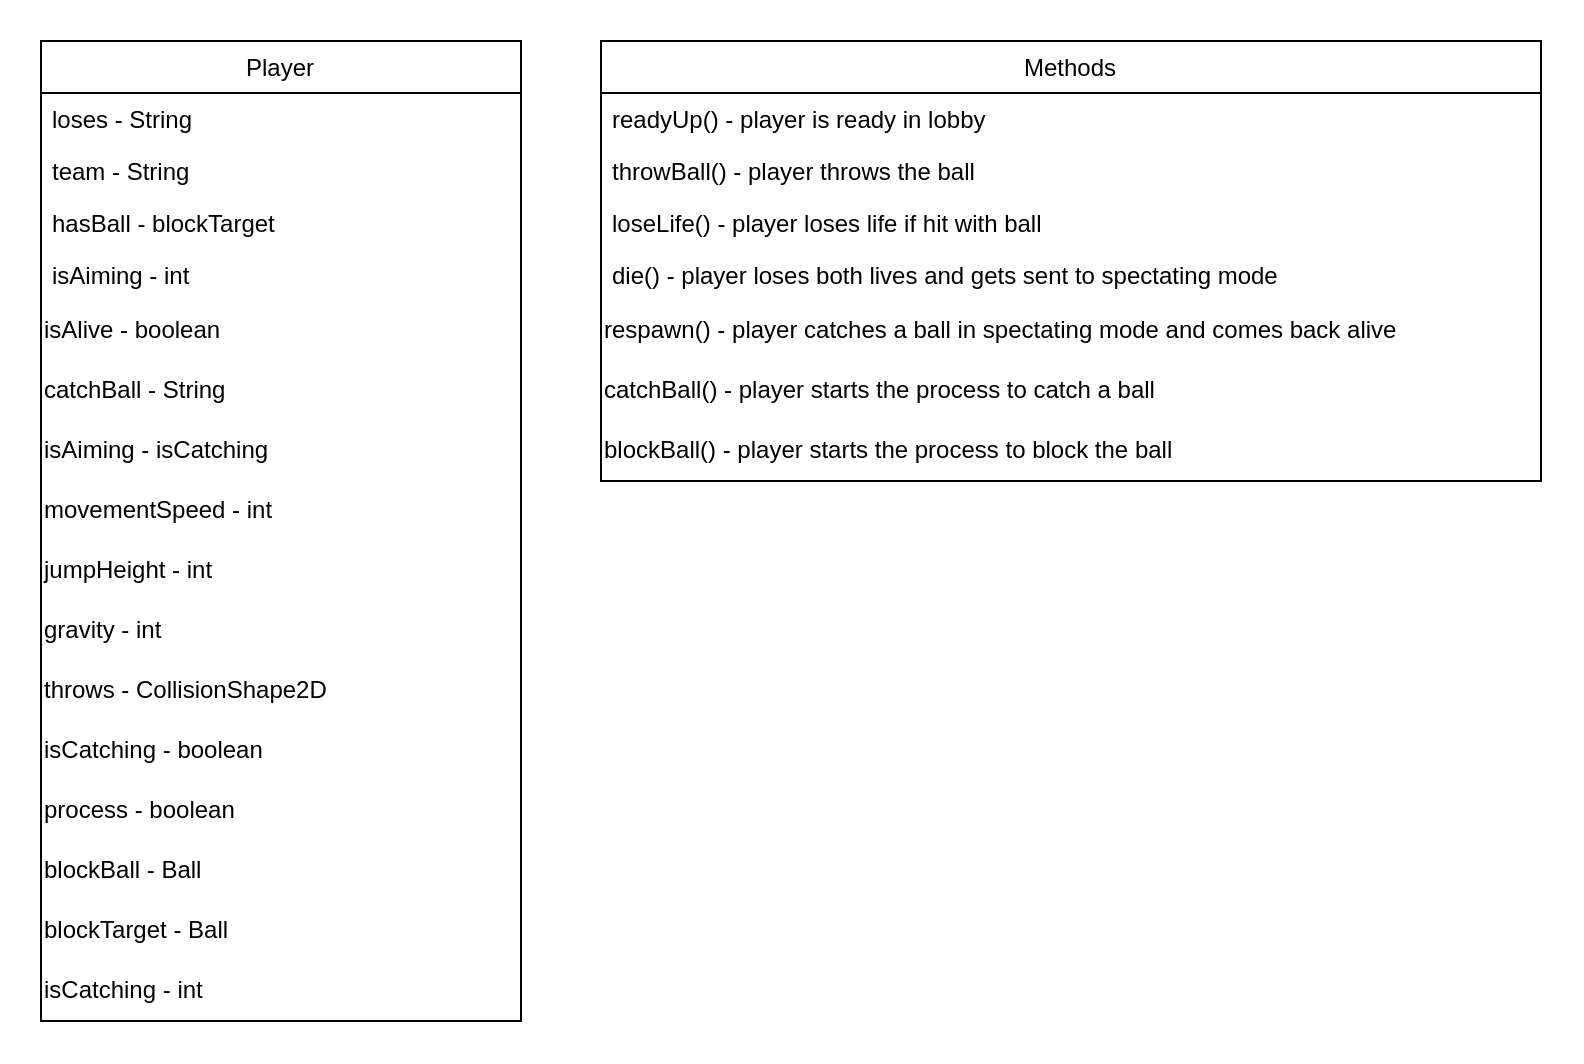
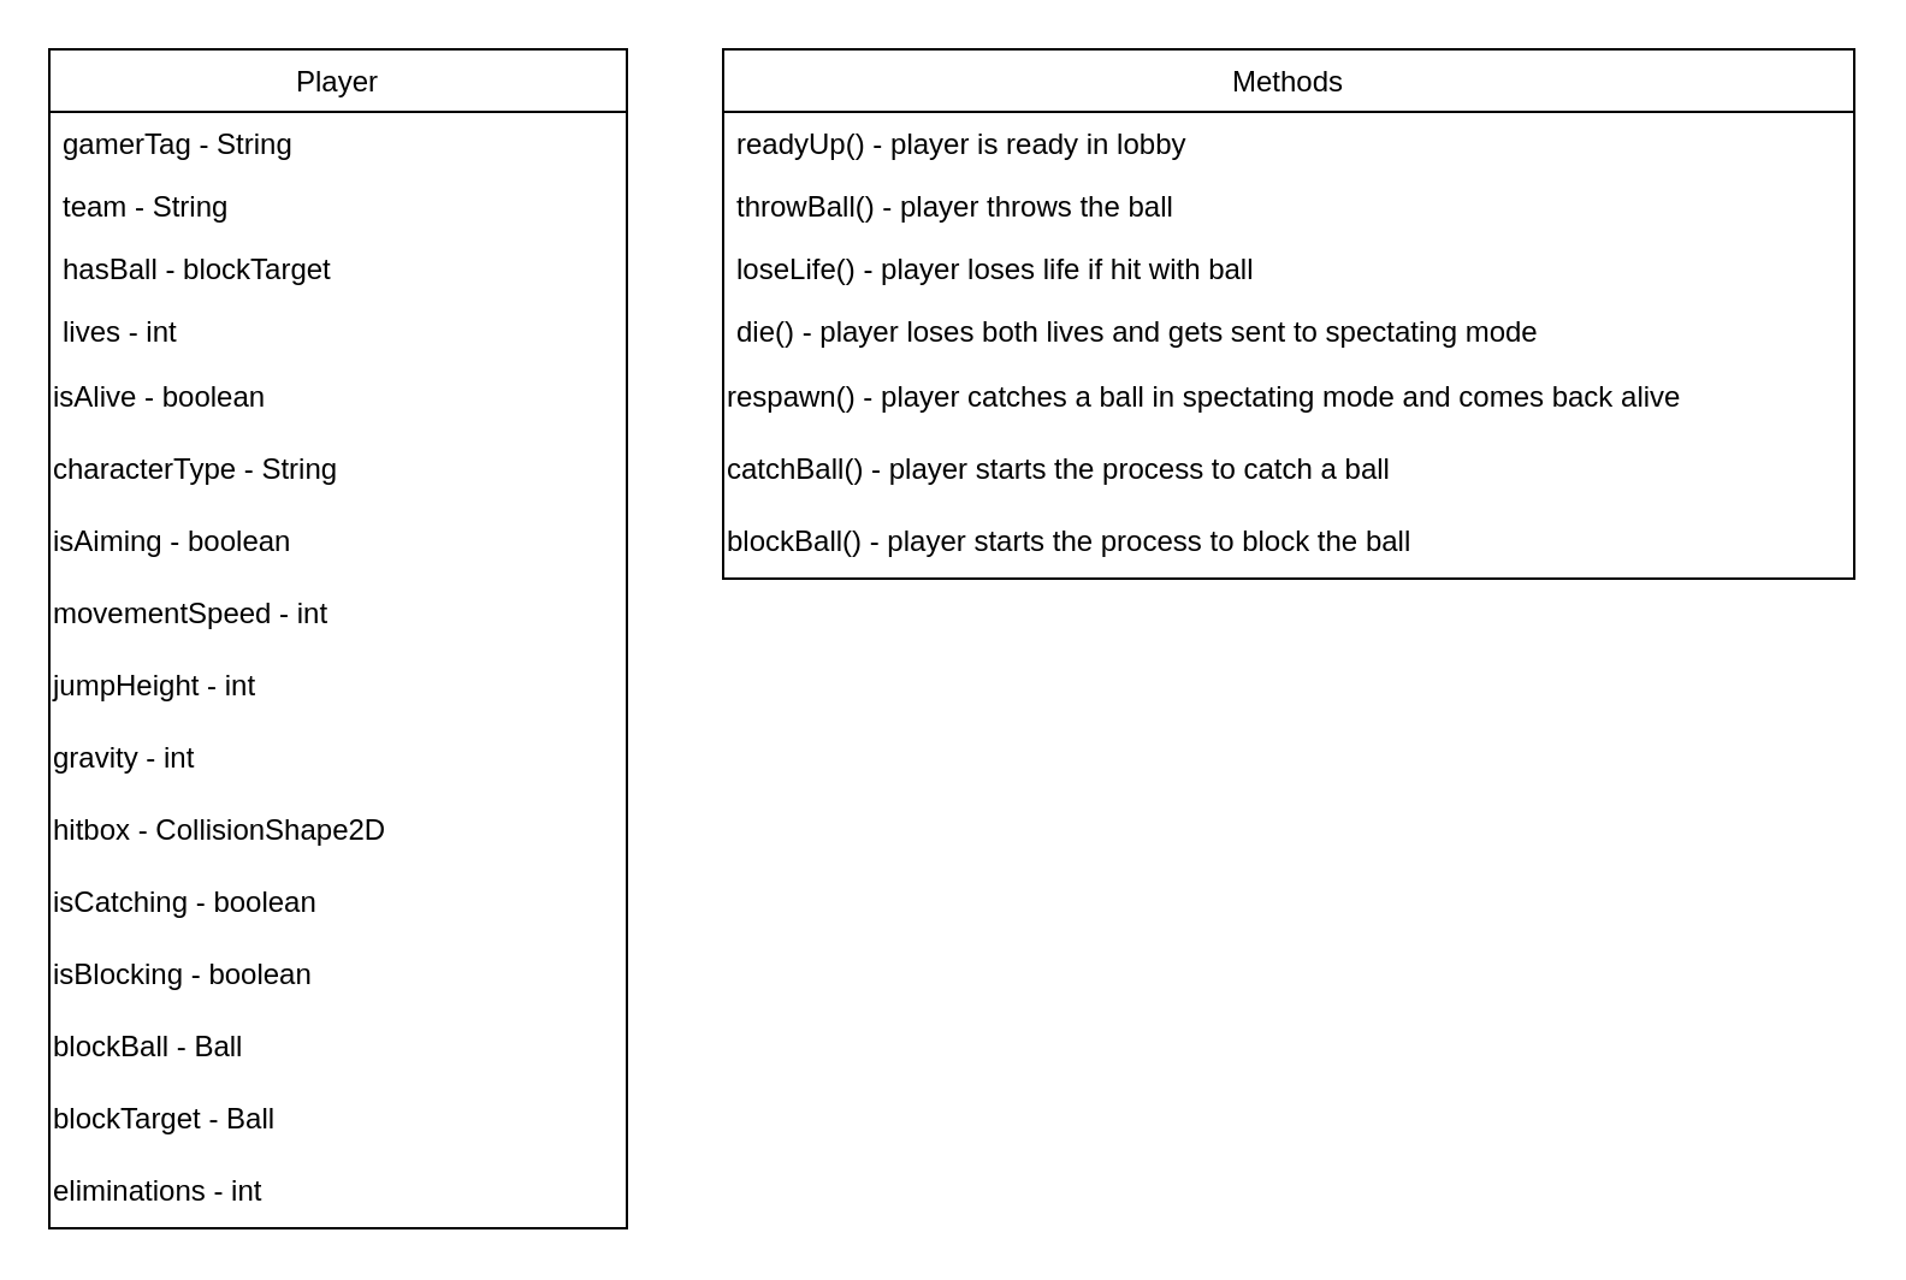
  <mxCell id="0" />
  <mxCell id="1" parent="0" />
  <mxCell id="2" value="Player" style="swimlane;fontStyle=0;align=center;verticalAlign=top;childLayout=stackLayout;horizontal=1;startSize=26;horizontalStack=0;resizeParent=1;resizeLast=0;collapsible=1;marginBottom=0;rounded=0;shadow=0;strokeWidth=1;" parent="1" vertex="1"><mxGeometry x="20" y="20" width="240" height="490" as="geometry"><mxRectangle x="230" y="140" width="160" height="26" as="alternateBounds" /></mxGeometry></mxCell>
- <mxCell id="3" value="loses - String" style="text;align=left;verticalAlign=top;spacingLeft=4;spacingRight=4;overflow=hidden;rotatable=0;points=[[0,0.5],[1,0.5]];portConstraint=eastwest;" parent="2" vertex="1"><mxGeometry y="26" width="240" height="26" as="geometry" /></mxCell>
+ <mxCell id="3" value="gamerTag - String" style="text;align=left;verticalAlign=top;spacingLeft=4;spacingRight=4;overflow=hidden;rotatable=0;points=[[0,0.5],[1,0.5]];portConstraint=eastwest;" parent="2" vertex="1"><mxGeometry y="26" width="240" height="26" as="geometry" /></mxCell>
  <mxCell id="4" value="team - String" style="text;align=left;verticalAlign=top;spacingLeft=4;spacingRight=4;overflow=hidden;rotatable=0;points=[[0,0.5],[1,0.5]];portConstraint=eastwest;rounded=0;shadow=0;html=0;" parent="2" vertex="1"><mxGeometry y="52" width="240" height="26" as="geometry" /></mxCell>
  <mxCell id="5" value="hasBall - blockTarget" style="text;align=left;verticalAlign=top;spacingLeft=4;spacingRight=4;overflow=hidden;rotatable=0;points=[[0,0.5],[1,0.5]];portConstraint=eastwest;rounded=0;shadow=0;html=0;" parent="2" vertex="1"><mxGeometry y="78" width="240" height="26" as="geometry" /></mxCell>
- <mxCell id="6" value="isAiming - int" style="text;align=left;verticalAlign=top;spacingLeft=4;spacingRight=4;overflow=hidden;rotatable=0;points=[[0,0.5],[1,0.5]];portConstraint=eastwest;" parent="2" vertex="1"><mxGeometry y="104" width="240" height="26" as="geometry" /></mxCell>
+ <mxCell id="6" value="lives - int" style="text;align=left;verticalAlign=top;spacingLeft=4;spacingRight=4;overflow=hidden;rotatable=0;points=[[0,0.5],[1,0.5]];portConstraint=eastwest;" parent="2" vertex="1"><mxGeometry y="104" width="240" height="26" as="geometry" /></mxCell>
  <mxCell id="7" value="isAlive - boolean" style="text;html=1;align=left;verticalAlign=middle;whiteSpace=wrap;rounded=0;" vertex="1" parent="2"><mxGeometry y="130" width="240" height="30" as="geometry" /></mxCell>
- <mxCell id="8" value="catchBall - String" style="text;html=1;align=left;verticalAlign=middle;whiteSpace=wrap;rounded=0;" vertex="1" parent="2"><mxGeometry y="160" width="240" height="30" as="geometry" /></mxCell>
- <mxCell id="9" value="isAiming - isCatching" style="text;html=1;align=left;verticalAlign=middle;whiteSpace=wrap;rounded=0;" vertex="1" parent="2"><mxGeometry y="190" width="240" height="30" as="geometry" /></mxCell>
+ <mxCell id="8" value="characterType - String" style="text;html=1;align=left;verticalAlign=middle;whiteSpace=wrap;rounded=0;" vertex="1" parent="2"><mxGeometry y="160" width="240" height="30" as="geometry" /></mxCell>
+ <mxCell id="9" value="isAiming - boolean" style="text;html=1;align=left;verticalAlign=middle;whiteSpace=wrap;rounded=0;" vertex="1" parent="2"><mxGeometry y="190" width="240" height="30" as="geometry" /></mxCell>
  <mxCell id="10" value="movementSpeed - int" style="text;html=1;align=left;verticalAlign=middle;whiteSpace=wrap;rounded=0;" vertex="1" parent="2"><mxGeometry y="220" width="240" height="30" as="geometry" /></mxCell>
  <mxCell id="11" value="jumpHeight - int" style="text;html=1;align=left;verticalAlign=middle;whiteSpace=wrap;rounded=0;" vertex="1" parent="2"><mxGeometry y="250" width="240" height="30" as="geometry" /></mxCell>
  <mxCell id="12" value="gravity - int" style="text;html=1;align=left;verticalAlign=middle;whiteSpace=wrap;rounded=0;" vertex="1" parent="2"><mxGeometry y="280" width="240" height="30" as="geometry" /></mxCell>
- <mxCell id="13" value="throws - CollisionShape2D" style="text;html=1;align=left;verticalAlign=middle;whiteSpace=wrap;rounded=0;" vertex="1" parent="2"><mxGeometry y="310" width="240" height="30" as="geometry" /></mxCell>
+ <mxCell id="13" value="hitbox - CollisionShape2D" style="text;html=1;align=left;verticalAlign=middle;whiteSpace=wrap;rounded=0;" vertex="1" parent="2"><mxGeometry y="310" width="240" height="30" as="geometry" /></mxCell>
  <mxCell id="14" value="isCatching - boolean" style="text;html=1;align=left;verticalAlign=middle;whiteSpace=wrap;rounded=0;" vertex="1" parent="2"><mxGeometry y="340" width="240" height="30" as="geometry" /></mxCell>
- <mxCell id="15" value="process - boolean" style="text;html=1;align=left;verticalAlign=middle;whiteSpace=wrap;rounded=0;" vertex="1" parent="2"><mxGeometry y="370" width="240" height="30" as="geometry" /></mxCell>
+ <mxCell id="15" value="isBlocking - boolean" style="text;html=1;align=left;verticalAlign=middle;whiteSpace=wrap;rounded=0;" vertex="1" parent="2"><mxGeometry y="370" width="240" height="30" as="geometry" /></mxCell>
  <mxCell id="16" value="blockBall - Ball" style="text;html=1;align=left;verticalAlign=middle;whiteSpace=wrap;rounded=0;" vertex="1" parent="2"><mxGeometry y="400" width="240" height="30" as="geometry" /></mxCell>
  <mxCell id="17" value="blockTarget - Ball" style="text;html=1;align=left;verticalAlign=middle;whiteSpace=wrap;rounded=0;" vertex="1" parent="2"><mxGeometry y="430" width="240" height="30" as="geometry" /></mxCell>
- <mxCell id="18" value="isCatching - int" style="text;html=1;align=left;verticalAlign=middle;whiteSpace=wrap;rounded=0;" vertex="1" parent="2"><mxGeometry y="460" width="240" height="30" as="geometry" /></mxCell>
+ <mxCell id="18" value="eliminations - int" style="text;html=1;align=left;verticalAlign=middle;whiteSpace=wrap;rounded=0;" vertex="1" parent="2"><mxGeometry y="460" width="240" height="30" as="geometry" /></mxCell>
  <mxCell id="19" value="Methods" style="swimlane;fontStyle=0;align=center;verticalAlign=top;childLayout=stackLayout;horizontal=1;startSize=26;horizontalStack=0;resizeParent=1;resizeLast=0;collapsible=1;marginBottom=0;rounded=0;shadow=0;strokeWidth=1;" vertex="1" parent="1"><mxGeometry x="300" y="20" width="470" height="220" as="geometry"><mxRectangle x="230" y="140" width="160" height="26" as="alternateBounds" /></mxGeometry></mxCell>
  <mxCell id="20" value="readyUp() - player is ready in lobby" style="text;align=left;verticalAlign=top;spacingLeft=4;spacingRight=4;overflow=hidden;rotatable=0;points=[[0,0.5],[1,0.5]];portConstraint=eastwest;" vertex="1" parent="19"><mxGeometry y="26" width="470" height="26" as="geometry" /></mxCell>
  <mxCell id="21" value="throwBall() - player throws the ball" style="text;align=left;verticalAlign=top;spacingLeft=4;spacingRight=4;overflow=hidden;rotatable=0;points=[[0,0.5],[1,0.5]];portConstraint=eastwest;rounded=0;shadow=0;html=0;" vertex="1" parent="19"><mxGeometry y="52" width="470" height="26" as="geometry" /></mxCell>
  <mxCell id="22" value="loseLife() - player loses life if hit with ball" style="text;align=left;verticalAlign=top;spacingLeft=4;spacingRight=4;overflow=hidden;rotatable=0;points=[[0,0.5],[1,0.5]];portConstraint=eastwest;rounded=0;shadow=0;html=0;" vertex="1" parent="19"><mxGeometry y="78" width="470" height="26" as="geometry" /></mxCell>
  <mxCell id="23" value="die() - player loses both lives and gets sent to spectating mode" style="text;align=left;verticalAlign=top;spacingLeft=4;spacingRight=4;overflow=hidden;rotatable=0;points=[[0,0.5],[1,0.5]];portConstraint=eastwest;" vertex="1" parent="19"><mxGeometry y="104" width="470" height="26" as="geometry" /></mxCell>
  <mxCell id="24" value="respawn() - player catches a ball in spectating mode and comes back alive" style="text;html=1;align=left;verticalAlign=middle;whiteSpace=wrap;rounded=0;" vertex="1" parent="19"><mxGeometry y="130" width="470" height="30" as="geometry" /></mxCell>
  <mxCell id="25" value="catchBall() - player starts the process to catch a ball" style="text;html=1;align=left;verticalAlign=middle;whiteSpace=wrap;rounded=0;" vertex="1" parent="19"><mxGeometry y="160" width="470" height="30" as="geometry" /></mxCell>
  <mxCell id="26" value="blockBall() - player starts the process to block the ball" style="text;html=1;align=left;verticalAlign=middle;whiteSpace=wrap;rounded=0;" vertex="1" parent="19"><mxGeometry y="190" width="470" height="30" as="geometry" /></mxCell>
